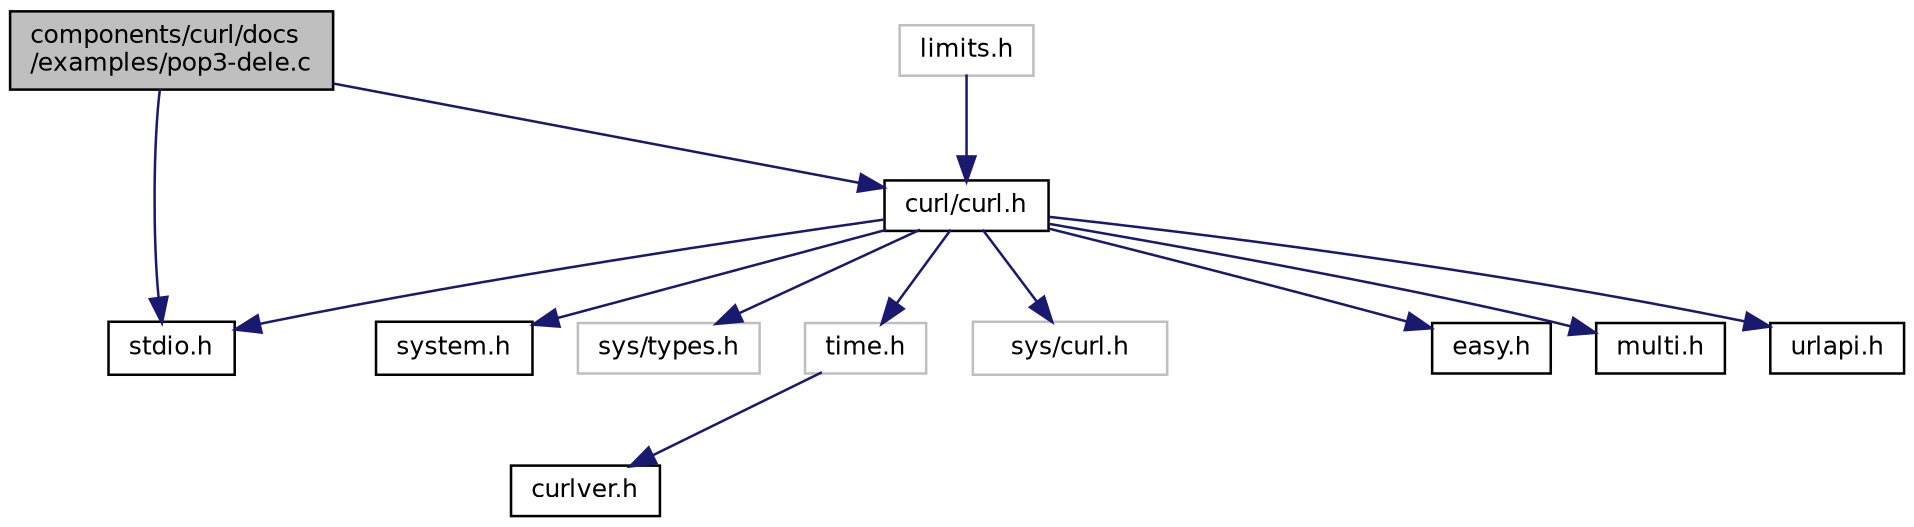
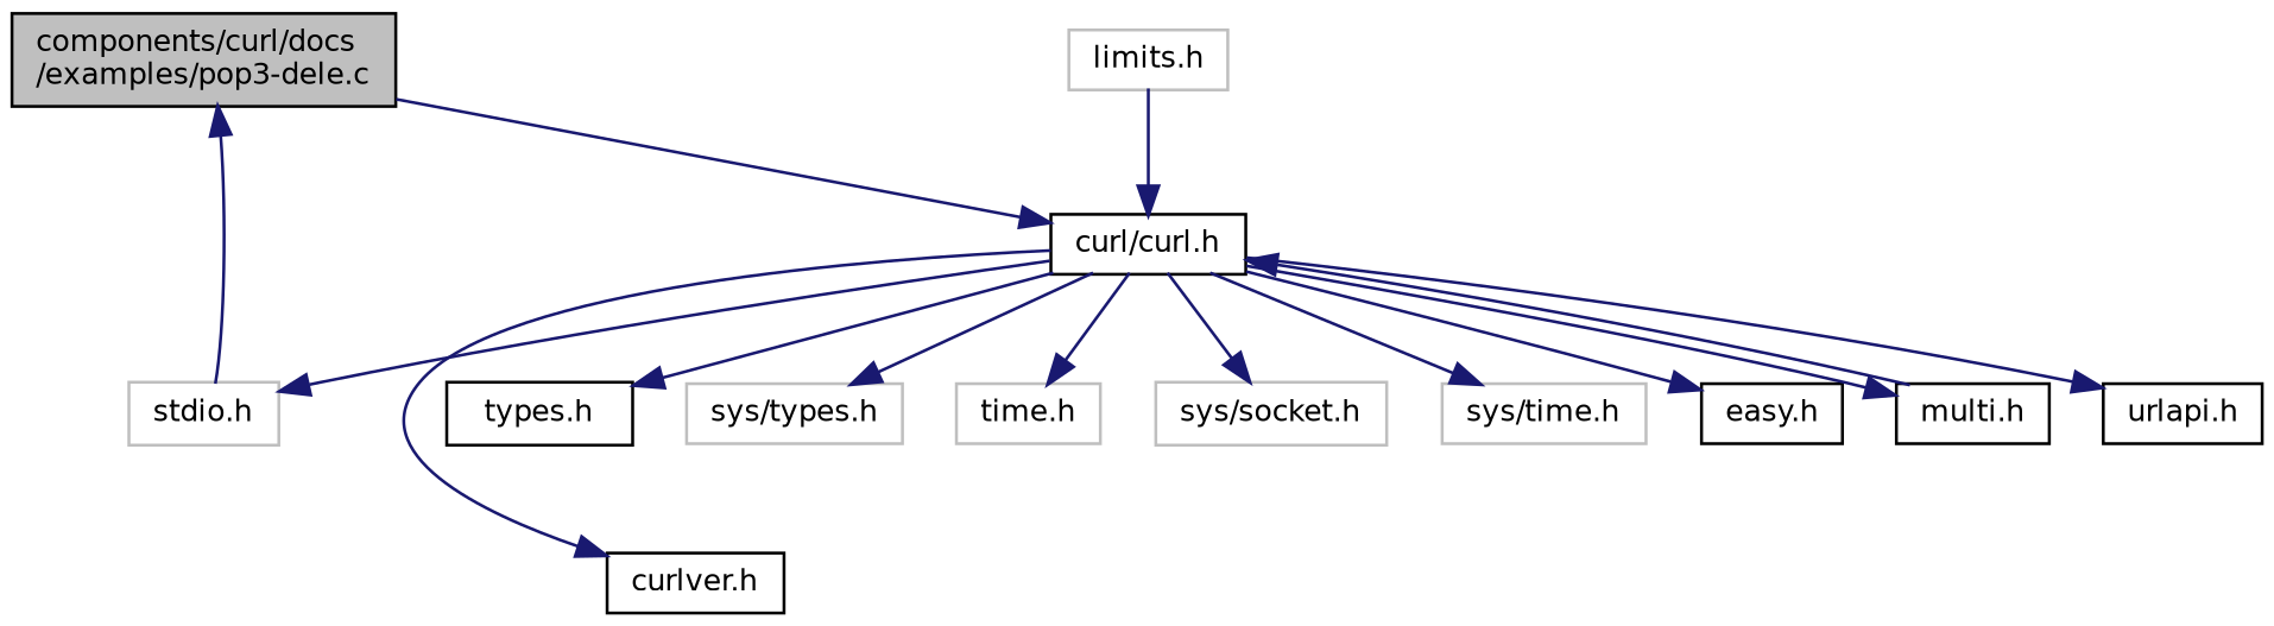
  digraph {
    node [color=black fillcolor=white fontname=Helvetica fontsize=10 shape=record style=filled]
    edge [color=midnightblue fontname=Helvetica fontsize=10 labelfontname=Helvetica labelfontsize=10 style=solid]
    n1 [fillcolor=grey75 fontcolor=black height=0.2 label="components/curl/docs\l/examples/pop3-dele.c" width=0.4]
-   n2 [height=0.2 label="stdio.h" width=0.4]
+   n2 [color=grey75 height=0.2 label="stdio.h" width=0.4]
    n3 [height=0.2 label="curl/curl.h" width=0.4]
    n4 [height=0.2 label="curlver.h" width=0.4]
-   n5 [height=0.2 label="system.h" width=0.4]
+   n5 [height=0.2 label="types.h" width=0.4]
    n6 [color=grey75 height=0.2 label="sys/types.h" width=0.4]
    n7 [color=grey75 height=0.2 label="time.h" width=0.4]
-   n8 [color=grey75 height=0.2 label="sys/curl.h" width=0.4]
+   n8 [color=grey75 height=0.2 label="sys/socket.h" width=0.4]
+   n9 [color=grey75 height=0.2 label="sys/time.h" width=0.4]
    n10 [height=0.2 label="easy.h" width=0.4]
    n11 [height=0.2 label="multi.h" width=0.4]
    n12 [height=0.2 label="urlapi.h" width=0.4]
    n13 [color=grey75 height=0.2 label="limits.h" width=0.4]
-   n1 -> n2
+   n2 -> n1
    n1 -> n3
    n3 -> n2
-   n7 -> n4
+   n3 -> n4
    n3 -> n5
    n3 -> n6
    n3 -> n7
    n3 -> n8
+   n3 -> n9
    n3 -> n10
    n3 -> n11
    n3 -> n12
+   n11 -> n3
    n13 -> n3
  }
